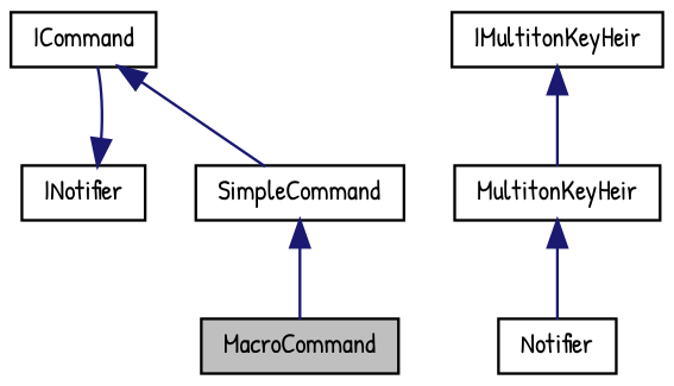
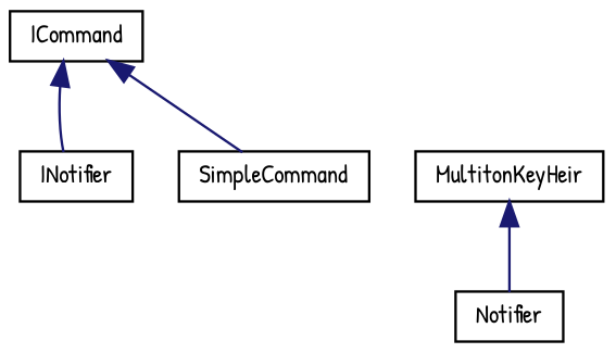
  digraph {
    fontname="Patrick Hand"
    node [color=black fillcolor=white fontname="Patrick Hand" fontsize=10 shape=record style=filled]
    edge [color=midnightblue dir=back fontname="Patrick Hand" fontsize=10 labelfontname=FreeSans labelfontsize=10 style=solid]
-   n1 [fillcolor=grey75 fontcolor=black height=0.2 label=MacroCommand width=0.4]
    n2 [height=0.2 label=SimpleCommand width=0.4]
    n3 [height=0.2 label=Notifier width=0.4]
    n4 [height=0.2 label=MultitonKeyHeir width=0.4]
-   n5 [height=0.2 label=IMultitonKeyHeir width=0.4]
    n6 [height=0.2 label=INotifier width=0.4]
    n7 [height=0.2 label=ICommand width=0.4]
-   n2 -> n1
    n4 -> n3
-   n5 -> n4
-   n6 -> n7
+   n7 -> n6
    n7 -> n2
  }
